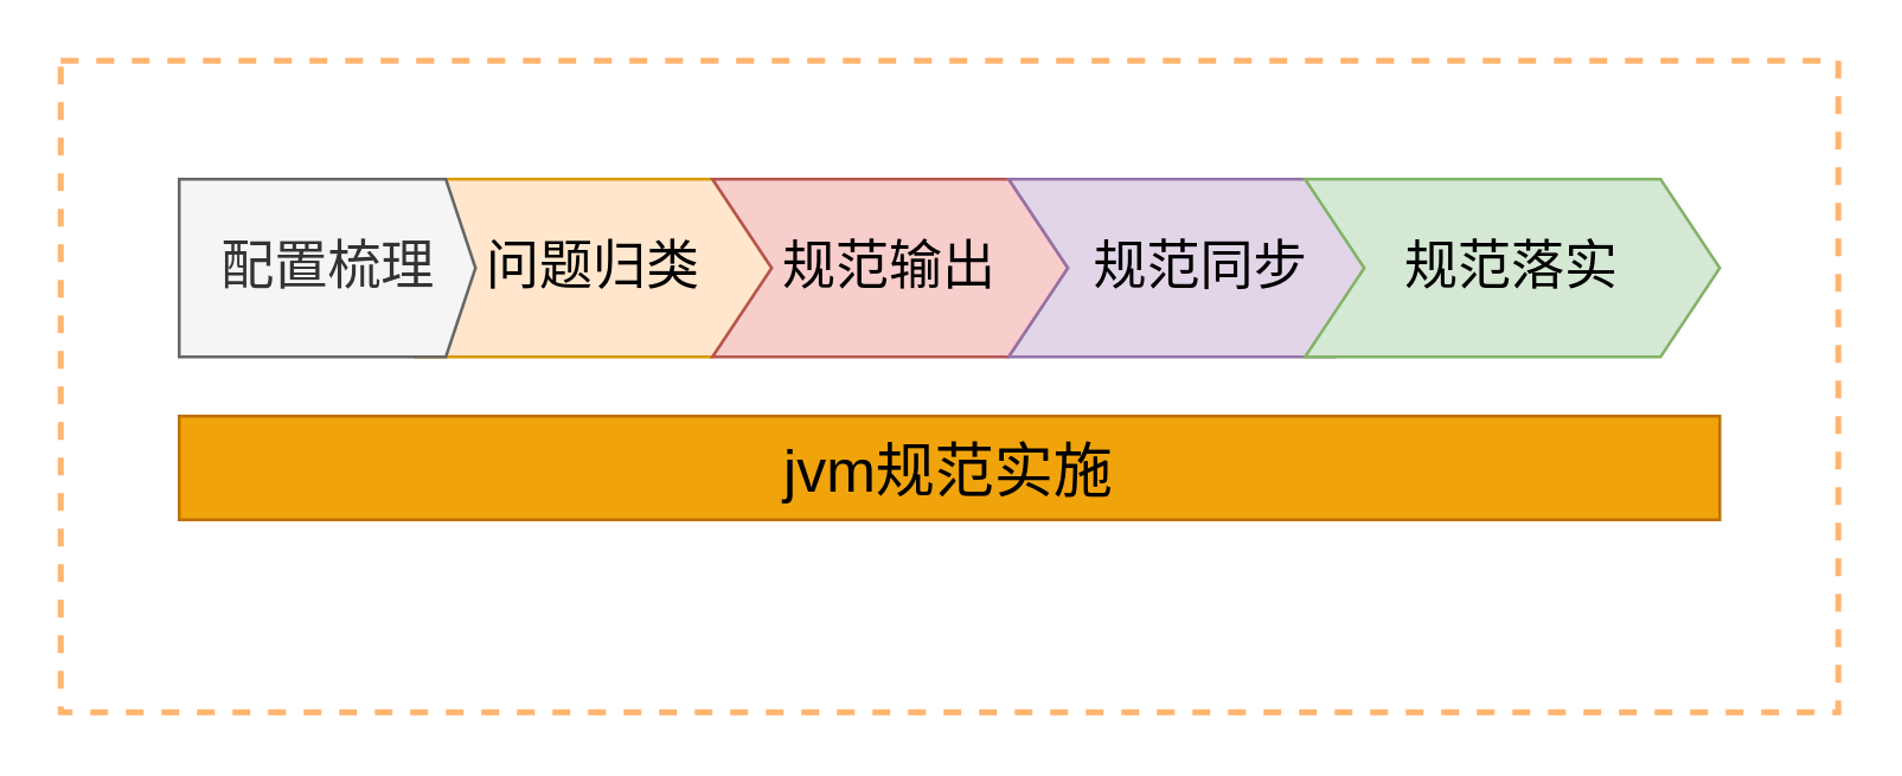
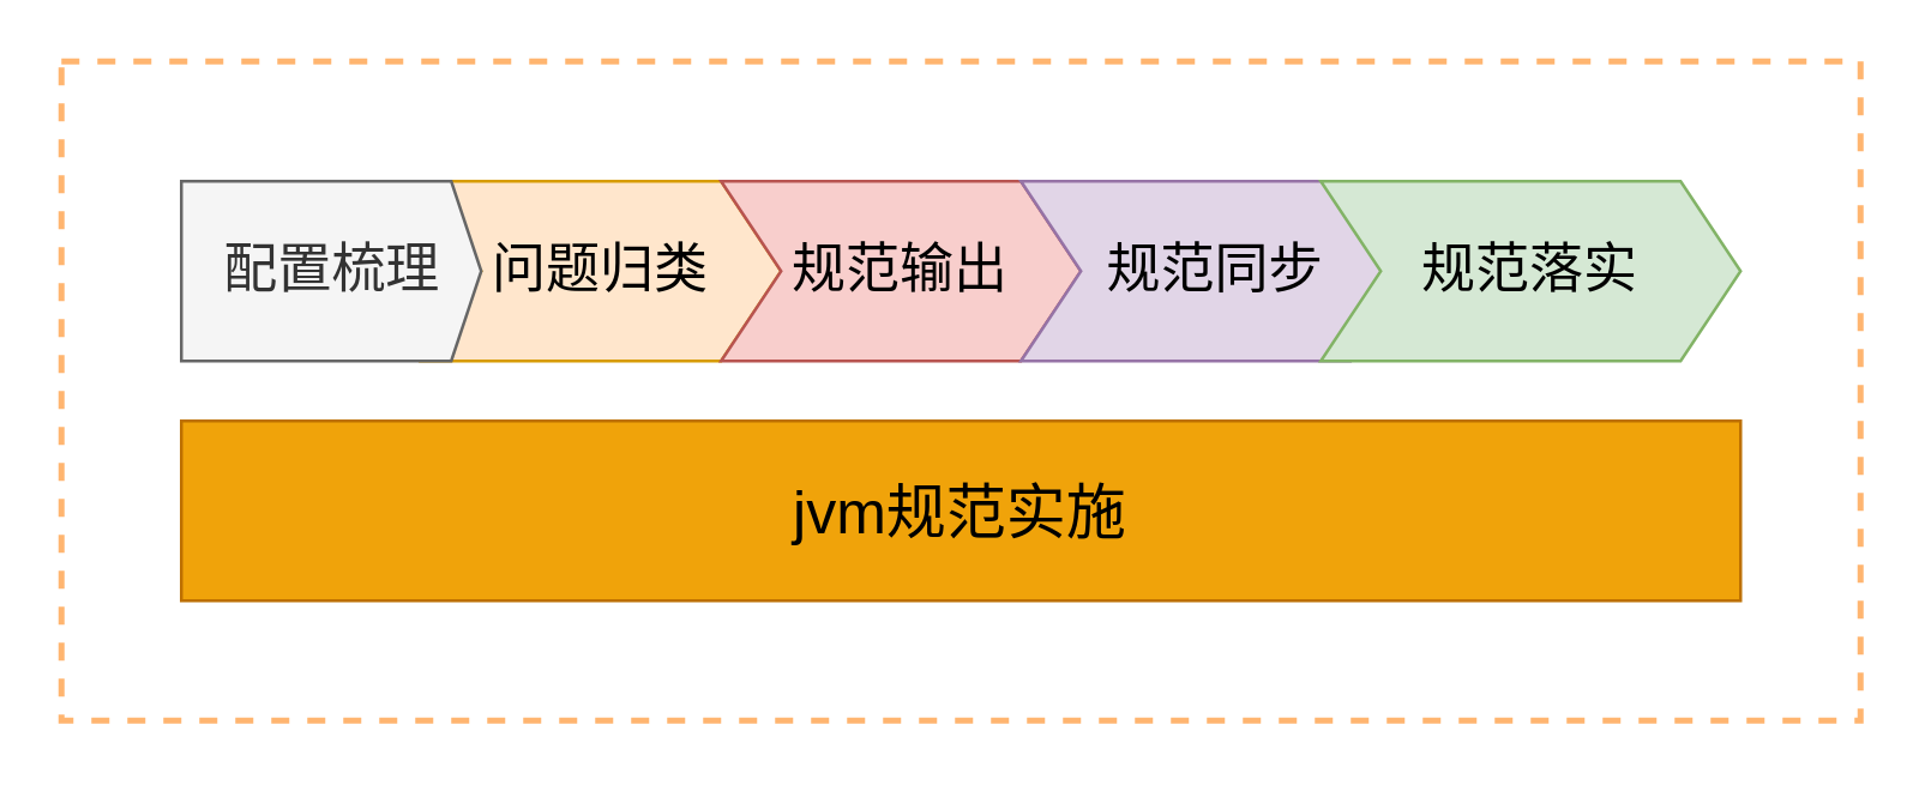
  <mxCell id="0" />
  <mxCell id="1" parent="0" />
  <mxCell id="2" value="" style="verticalLabelPosition=bottom;verticalAlign=top;html=1;shape=mxgraph.basic.rect;fillColor2=none;strokeWidth=2;size=20;indent=5;shadow=0;fontSize=18;fillColor=none;dashed=1;strokeColor=#FFB570;" parent="1" vertex="1"><mxGeometry x="20" y="20" width="600" height="220" as="geometry" /></mxCell>
  <mxCell id="3" value="问题归类" style="shape=step;perimeter=stepPerimeter;whiteSpace=wrap;html=1;fixedSize=1;fontSize=18;fillColor=#ffe6cc;strokeColor=#d79b00;" parent="1" vertex="1"><mxGeometry x="140" y="60" width="120" height="60" as="geometry" /></mxCell>
- <mxCell id="4" value="jvm规范实施" style="rounded=0;whiteSpace=wrap;html=1;shadow=0;fillColor=#f0a30a;strokeColor=#BD7000;fontColor=#000000;fontSize=20;" parent="1" vertex="1"><mxGeometry x="60" y="140" width="520" height="35" as="geometry" /></mxCell>
+ <mxCell id="4" value="jvm规范实施" style="rounded=0;whiteSpace=wrap;html=1;shadow=0;fillColor=#f0a30a;strokeColor=#BD7000;fontColor=#000000;fontSize=20;" parent="1" vertex="1"><mxGeometry x="60" y="140" width="520" height="60" as="geometry" /></mxCell>
  <mxCell id="5" value="配置梳理" style="html=1;shadow=0;dashed=0;align=center;verticalAlign=middle;shape=mxgraph.arrows2.arrow;dy=0;dx=10;notch=0;fillColor=#f5f5f5;fontSize=18;fontColor=#333333;strokeColor=#666666;" parent="1" vertex="1"><mxGeometry x="60" y="60" width="100" height="60" as="geometry" /></mxCell>
  <mxCell id="6" value="规范输出" style="shape=step;perimeter=stepPerimeter;whiteSpace=wrap;html=1;fixedSize=1;fontSize=18;fillColor=#f8cecc;strokeColor=#b85450;" parent="1" vertex="1"><mxGeometry x="240" y="60" width="120" height="60" as="geometry" /></mxCell>
  <mxCell id="7" value="规范同步" style="shape=step;perimeter=stepPerimeter;whiteSpace=wrap;html=1;fixedSize=1;fontSize=18;fillColor=#e1d5e7;strokeColor=#9673a6;" parent="1" vertex="1"><mxGeometry x="340" y="60" width="130" height="60" as="geometry" /></mxCell>
  <mxCell id="8" value="规范落实" style="shape=step;perimeter=stepPerimeter;whiteSpace=wrap;html=1;fixedSize=1;fontSize=18;fillColor=#d5e8d4;strokeColor=#82b366;" parent="1" vertex="1"><mxGeometry x="440" y="60" width="140" height="60" as="geometry" /></mxCell>
